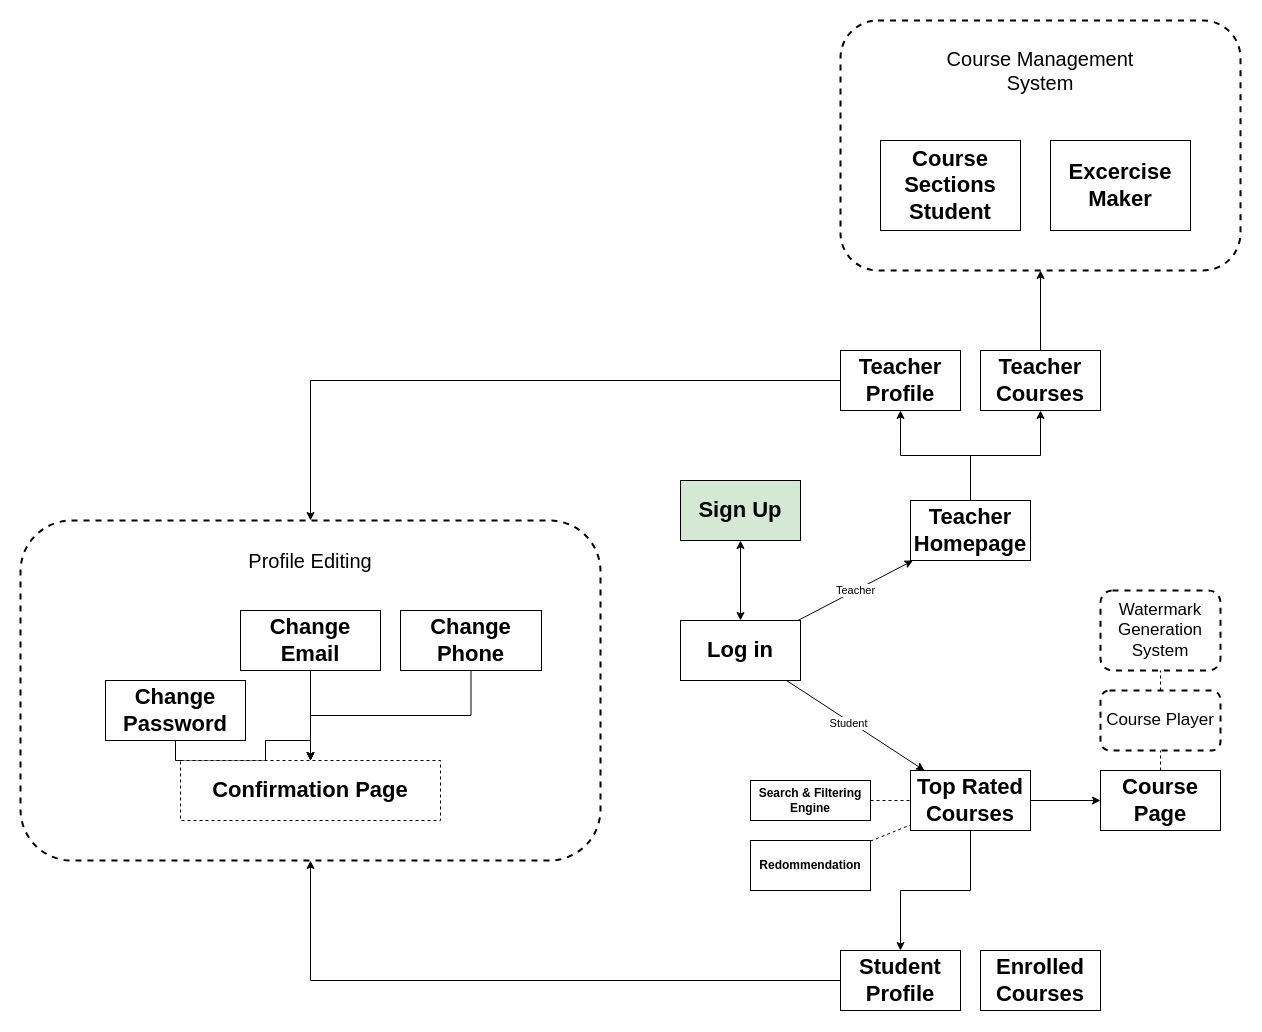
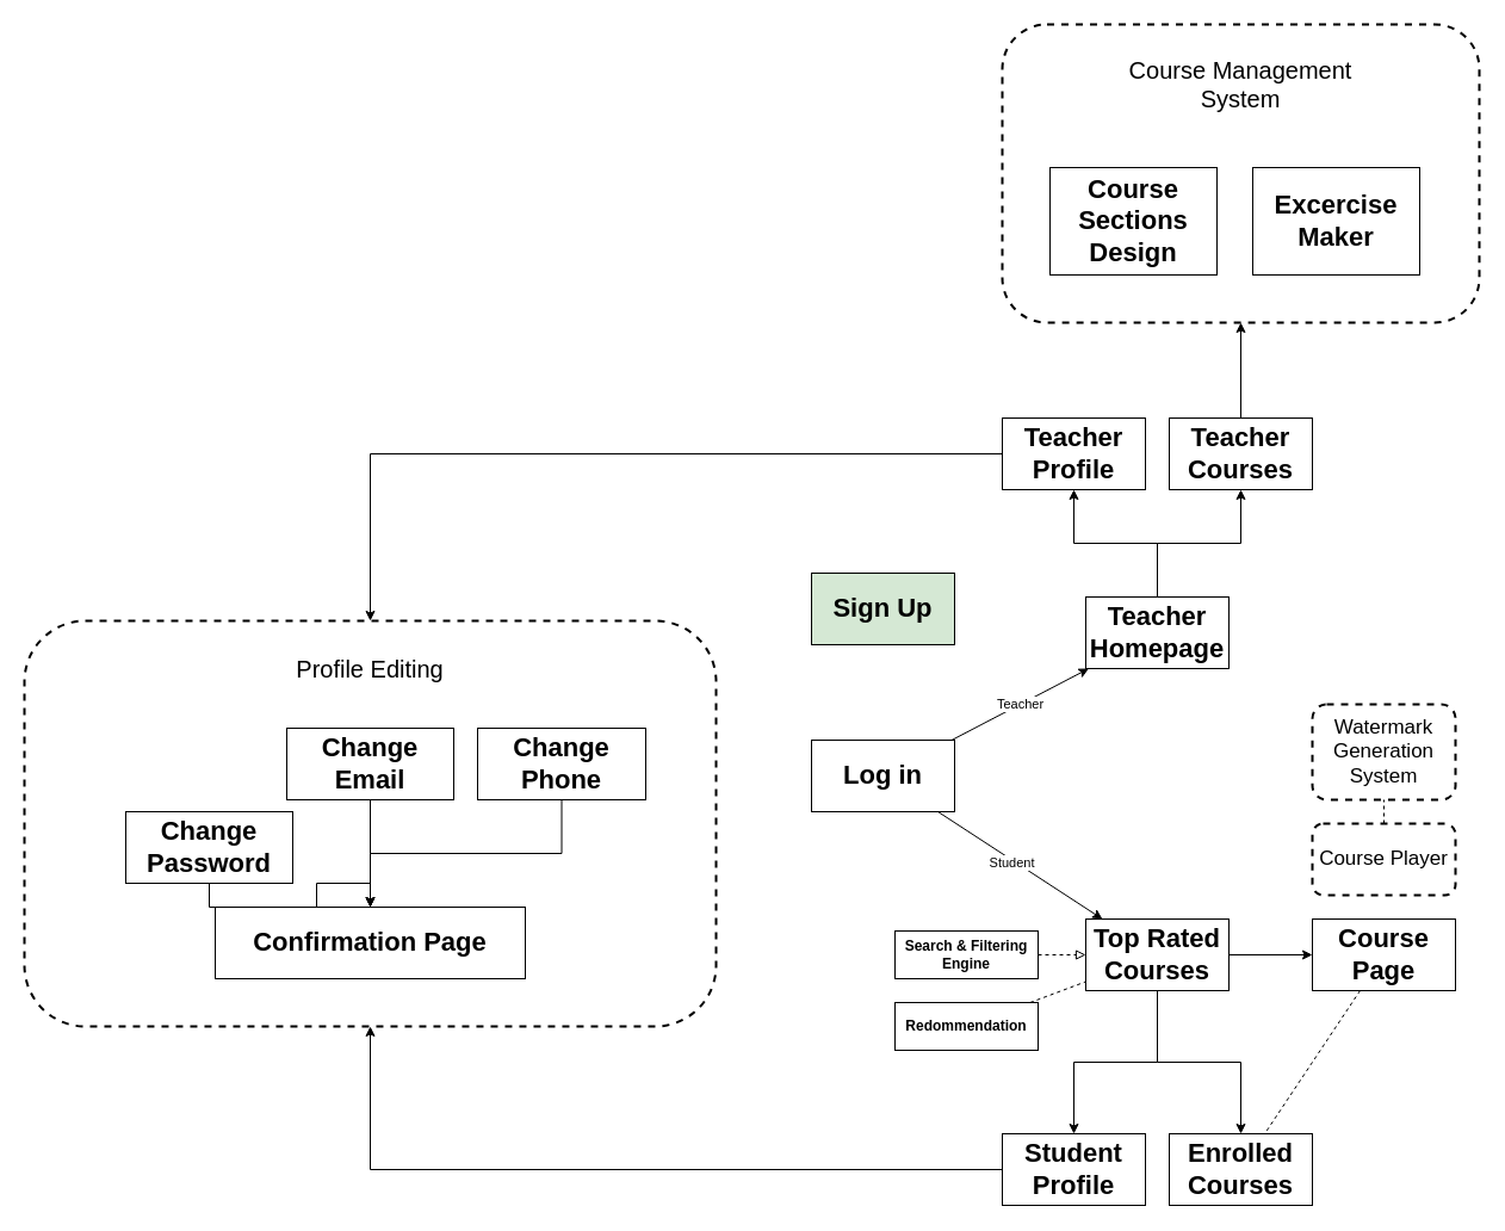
  <mxCell id="0" />
  <mxCell id="1" parent="0" />
  <mxCell id="2" value="" style="rounded=1;whiteSpace=wrap;html=1;strokeWidth=2;dashed=1;fontStyle=0;fillColor=none;fontSize=13;" vertex="1" parent="1"><mxGeometry x="20" y="520" width="580" height="340" as="geometry" /></mxCell>
  <mxCell id="3" value="&lt;b style=&quot;font-size: 22px;&quot;&gt;Log in&lt;/b&gt;" style="rounded=0;whiteSpace=wrap;html=1;" vertex="1" parent="1"><mxGeometry x="680" y="620" width="120" height="60" as="geometry" /></mxCell>
  <mxCell id="4" value="&lt;b style=&quot;font-size: 22px;&quot;&gt;Sign Up&lt;/b&gt;" style="rounded=0;whiteSpace=wrap;html=1;fillColor=#d5e8d4;" vertex="1" parent="1"><mxGeometry x="680" y="480" width="120" height="60" as="geometry" /></mxCell>
  <mxCell id="5" style="edgeStyle=orthogonalEdgeStyle;rounded=0;orthogonalLoop=1;jettySize=auto;html=1;" edge="1" parent="1" source="7" target="2"><mxGeometry relative="1" as="geometry" /></mxCell>
  <mxCell id="6" style="rounded=0;orthogonalLoop=1;jettySize=auto;html=1;" edge="1" parent="1" source="23" target="41"><mxGeometry relative="1" as="geometry" /></mxCell>
  <mxCell id="7" value="&lt;b style=&quot;font-size: 22px;&quot;&gt;Teacher Profile&lt;/b&gt;" style="rounded=0;whiteSpace=wrap;html=1;" vertex="1" parent="1"><mxGeometry x="840" y="350" width="120" height="60" as="geometry" /></mxCell>
  <mxCell id="8" style="edgeStyle=orthogonalEdgeStyle;rounded=0;orthogonalLoop=1;jettySize=auto;html=1;" edge="1" parent="1" source="9" target="2"><mxGeometry relative="1" as="geometry" /></mxCell>
  <mxCell id="9" value="&lt;b style=&quot;font-size: 22px;&quot;&gt;Student Profile&lt;/b&gt;" style="rounded=0;whiteSpace=wrap;html=1;" vertex="1" parent="1"><mxGeometry x="840" y="950" width="120" height="60" as="geometry" /></mxCell>
  <mxCell id="10" style="edgeStyle=orthogonalEdgeStyle;rounded=0;orthogonalLoop=1;jettySize=auto;html=1;" edge="1" parent="1" source="12" target="7"><mxGeometry relative="1" as="geometry" /></mxCell>
  <mxCell id="11" style="edgeStyle=orthogonalEdgeStyle;rounded=0;orthogonalLoop=1;jettySize=auto;html=1;" edge="1" parent="1" source="12" target="23"><mxGeometry relative="1" as="geometry" /></mxCell>
  <mxCell id="12" value="&lt;b style=&quot;font-size: 22px;&quot;&gt;Teacher Homepage&lt;/b&gt;" style="rounded=0;whiteSpace=wrap;html=1;" vertex="1" parent="1"><mxGeometry x="910" y="500" width="120" height="60" as="geometry" /></mxCell>
  <mxCell id="13" style="edgeStyle=orthogonalEdgeStyle;rounded=0;orthogonalLoop=1;jettySize=auto;html=1;" edge="1" parent="1" source="16" target="9"><mxGeometry relative="1" as="geometry" /></mxCell>
+ <mxCell id="14" style="edgeStyle=orthogonalEdgeStyle;rounded=0;orthogonalLoop=1;jettySize=auto;html=1;" edge="1" parent="1" source="16" target="22"><mxGeometry relative="1" as="geometry" /></mxCell>
  <mxCell id="15" style="rounded=0;orthogonalLoop=1;jettySize=auto;html=1;" edge="1" parent="1" source="16" target="24"><mxGeometry relative="1" as="geometry" /></mxCell>
  <mxCell id="16" value="&lt;span style=&quot;font-size: 22px;&quot;&gt;&lt;b&gt;Top Rated Courses&lt;/b&gt;&lt;/span&gt;" style="rounded=0;whiteSpace=wrap;html=1;" vertex="1" parent="1"><mxGeometry x="910" y="770" width="120" height="60" as="geometry" /></mxCell>
  <mxCell id="17" value="" style="endArrow=classic;html=1;rounded=0;" edge="1" parent="1" source="3" target="12"><mxGeometry width="50" height="50" relative="1" as="geometry"><mxPoint x="900" y="760" as="sourcePoint" /><mxPoint x="950" y="710" as="targetPoint" /></mxGeometry></mxCell>
  <mxCell id="18" value="Teacher" style="edgeLabel;html=1;align=center;verticalAlign=middle;resizable=0;points=[];" vertex="1" connectable="0" parent="17"><mxGeometry x="0.006" y="1" relative="1" as="geometry"><mxPoint as="offset" /></mxGeometry></mxCell>
  <mxCell id="19" value="" style="endArrow=classic;html=1;rounded=0;" edge="1" parent="1" source="3" target="16"><mxGeometry width="50" height="50" relative="1" as="geometry"><mxPoint x="830" y="730" as="sourcePoint" /><mxPoint x="880" y="680" as="targetPoint" /></mxGeometry></mxCell>
  <mxCell id="20" value="Student" style="edgeLabel;html=1;align=center;verticalAlign=middle;resizable=0;points=[];" vertex="1" connectable="0" parent="19"><mxGeometry x="-0.091" y="-2" relative="1" as="geometry"><mxPoint as="offset" /></mxGeometry></mxCell>
- <mxCell id="21" value="" style="endArrow=classic;startArrow=classic;html=1;rounded=0;" edge="1" parent="1" source="3" target="4"><mxGeometry width="50" height="50" relative="1" as="geometry"><mxPoint x="740" y="599.289" as="sourcePoint" /><mxPoint x="740" y="549.289" as="targetPoint" /></mxGeometry></mxCell>
  <mxCell id="22" value="&lt;b style=&quot;font-size: 22px;&quot;&gt;Enrolled Courses&lt;/b&gt;" style="rounded=0;whiteSpace=wrap;html=1;" vertex="1" parent="1"><mxGeometry x="980" y="950" width="120" height="60" as="geometry" /></mxCell>
  <mxCell id="23" value="&lt;b style=&quot;font-size: 22px;&quot;&gt;Teacher&lt;/b&gt;&lt;div&gt;&lt;b style=&quot;font-size: 22px;&quot;&gt;Courses&lt;/b&gt;&lt;/div&gt;" style="rounded=0;whiteSpace=wrap;html=1;" vertex="1" parent="1"><mxGeometry x="980" y="350" width="120" height="60" as="geometry" /></mxCell>
  <mxCell id="24" value="&lt;span style=&quot;font-size: 22px;&quot;&gt;&lt;b&gt;Course Page&lt;/b&gt;&lt;/span&gt;" style="rounded=0;whiteSpace=wrap;html=1;" vertex="1" parent="1"><mxGeometry x="1100" y="770" width="120" height="60" as="geometry" /></mxCell>
  <mxCell id="25" value="&lt;span&gt;&lt;font style=&quot;font-size: 17px;&quot;&gt;Course Player&lt;/font&gt;&lt;/span&gt;" style="rounded=1;whiteSpace=wrap;html=1;strokeWidth=2;dashed=1;fontStyle=0" vertex="1" parent="1"><mxGeometry x="1100" y="690" width="120" height="60" as="geometry" /></mxCell>
  <mxCell id="26" value="&lt;span&gt;&lt;font style=&quot;font-size: 17px;&quot;&gt;Watermark&lt;/font&gt;&lt;/span&gt;&lt;div&gt;&lt;span&gt;&lt;font style=&quot;font-size: 17px;&quot;&gt;Generation&lt;/font&gt;&lt;/span&gt;&lt;/div&gt;&lt;div&gt;&lt;span&gt;&lt;font style=&quot;font-size: 17px;&quot;&gt;System&lt;/font&gt;&lt;/span&gt;&lt;/div&gt;" style="rounded=1;whiteSpace=wrap;html=1;strokeWidth=2;dashed=1;fontStyle=0" vertex="1" parent="1"><mxGeometry x="1100" y="590" width="120" height="80" as="geometry" /></mxCell>
  <mxCell id="27" value="" style="endArrow=none;dashed=1;html=1;strokeWidth=1;rounded=0;" edge="1" parent="1" source="25" target="26"><mxGeometry width="50" height="50" relative="1" as="geometry"><mxPoint x="1020" y="750" as="sourcePoint" /><mxPoint x="1070" y="700" as="targetPoint" /></mxGeometry></mxCell>
- <mxCell id="28" value="" style="endArrow=none;dashed=1;html=1;strokeWidth=1;rounded=0;" edge="1" parent="1" source="24" target="25"><mxGeometry width="50" height="50" relative="1" as="geometry"><mxPoint x="1160" y="650" as="sourcePoint" /><mxPoint x="1160" y="600" as="targetPoint" /></mxGeometry></mxCell>
+ <mxCell id="28" value="" style="endArrow=none;dashed=1;html=1;strokeWidth=1;rounded=0;" edge="1" parent="1" source="24" target="22"><mxGeometry width="50" height="50" relative="1" as="geometry"><mxPoint x="1160" y="650" as="sourcePoint" /><mxPoint x="1160" y="600" as="targetPoint" /></mxGeometry></mxCell>
  <mxCell id="29" style="edgeStyle=orthogonalEdgeStyle;rounded=0;orthogonalLoop=1;jettySize=auto;html=1;" edge="1" parent="1" source="30" target="40"><mxGeometry relative="1" as="geometry" /></mxCell>
  <mxCell id="30" value="&lt;b style=&quot;font-size: 22px;&quot;&gt;Change&lt;/b&gt;&lt;div&gt;&lt;b style=&quot;font-size: 22px;&quot;&gt;Password&lt;/b&gt;&lt;/div&gt;" style="rounded=0;whiteSpace=wrap;html=1;" vertex="1" parent="1"><mxGeometry x="105" y="680" width="140" height="60" as="geometry" /></mxCell>
  <mxCell id="31" style="rounded=0;orthogonalLoop=1;jettySize=auto;html=1;endArrow=none;endFill=0;dashed=1;" edge="1" parent="1" source="32" target="16"><mxGeometry relative="1" as="geometry" /></mxCell>
- <mxCell id="32" value="&lt;b style=&quot;&quot;&gt;&lt;font style=&quot;font-size: 12px;&quot;&gt;Redommendation&lt;/font&gt;&lt;/b&gt;" style="rounded=0;whiteSpace=wrap;html=1;" vertex="1" parent="1"><mxGeometry x="750" y="840" width="120" height="50" as="geometry" /></mxCell>
- <mxCell id="33" style="rounded=0;orthogonalLoop=1;jettySize=auto;html=1;endArrow=none;endFill=0;dashed=1;" edge="1" parent="1" source="34" target="16"><mxGeometry relative="1" as="geometry" /></mxCell>
+ <mxCell id="32" value="&lt;b style=&quot;&quot;&gt;&lt;font style=&quot;font-size: 12px;&quot;&gt;Redommendation&lt;/font&gt;&lt;/b&gt;" style="rounded=0;whiteSpace=wrap;html=1;" vertex="1" parent="1"><mxGeometry x="750" y="840" width="120" height="40" as="geometry" /></mxCell>
+ <mxCell id="33" style="rounded=0;orthogonalLoop=1;jettySize=auto;html=1;endArrow=block;endFill=0;dashed=1;" edge="1" parent="1" source="34" target="16"><mxGeometry relative="1" as="geometry" /></mxCell>
  <mxCell id="34" value="&lt;b style=&quot;&quot;&gt;&lt;font style=&quot;font-size: 12px;&quot;&gt;Search &amp;amp; Filtering Engine&lt;/font&gt;&lt;/b&gt;" style="rounded=0;whiteSpace=wrap;html=1;" vertex="1" parent="1"><mxGeometry x="750" y="780" width="120" height="40" as="geometry" /></mxCell>
  <mxCell id="35" style="edgeStyle=orthogonalEdgeStyle;rounded=0;orthogonalLoop=1;jettySize=auto;html=1;" edge="1" parent="1" source="36" target="40"><mxGeometry relative="1" as="geometry" /></mxCell>
  <mxCell id="36" value="&lt;span style=&quot;font-size: 22px;&quot;&gt;&lt;b&gt;Change&lt;/b&gt;&lt;/span&gt;&lt;div&gt;&lt;span style=&quot;font-size: 22px;&quot;&gt;&lt;b&gt;Email&lt;/b&gt;&lt;/span&gt;&lt;/div&gt;" style="rounded=0;whiteSpace=wrap;html=1;" vertex="1" parent="1"><mxGeometry x="240" y="610" width="140" height="60" as="geometry" /></mxCell>
  <mxCell id="37" value="Profile Editing" style="text;html=1;align=center;verticalAlign=middle;whiteSpace=wrap;rounded=0;fontSize=20;" vertex="1" parent="1"><mxGeometry x="200" y="530" width="220" height="60" as="geometry" /></mxCell>
  <mxCell id="38" style="edgeStyle=orthogonalEdgeStyle;rounded=0;orthogonalLoop=1;jettySize=auto;html=1;" edge="1" parent="1" source="39" target="40"><mxGeometry relative="1" as="geometry" /></mxCell>
  <mxCell id="39" value="&lt;span style=&quot;font-size: 22px;&quot;&gt;&lt;b&gt;Change&lt;/b&gt;&lt;/span&gt;&lt;div&gt;&lt;span style=&quot;font-size: 22px;&quot;&gt;&lt;b&gt;Phone&lt;/b&gt;&lt;/span&gt;&lt;/div&gt;" style="rounded=0;whiteSpace=wrap;html=1;" vertex="1" parent="1"><mxGeometry x="400" y="610" width="141" height="60" as="geometry" /></mxCell>
- <mxCell id="40" value="&lt;span style=&quot;font-size: 22px;&quot;&gt;&lt;b&gt;Confirmation Page&lt;/b&gt;&lt;/span&gt;" style="rounded=0;whiteSpace=wrap;html=1;dashed=1;" vertex="1" parent="1"><mxGeometry x="180" y="760" width="260" height="60" as="geometry" /></mxCell>
+ <mxCell id="40" value="&lt;span style=&quot;font-size: 22px;&quot;&gt;&lt;b&gt;Confirmation Page&lt;/b&gt;&lt;/span&gt;" style="rounded=0;whiteSpace=wrap;html=1;" vertex="1" parent="1"><mxGeometry x="180" y="760" width="260" height="60" as="geometry" /></mxCell>
  <mxCell id="41" value="" style="rounded=1;whiteSpace=wrap;html=1;strokeWidth=2;dashed=1;fontStyle=0;fillColor=none;fontSize=13;" vertex="1" parent="1"><mxGeometry x="840" y="20" width="400" height="250" as="geometry" /></mxCell>
- <mxCell id="42" value="&lt;span style=&quot;font-size: 22px;&quot;&gt;&lt;b&gt;Course Sections Student&lt;/b&gt;&lt;/span&gt;" style="rounded=0;whiteSpace=wrap;html=1;" vertex="1" parent="1"><mxGeometry x="880" y="140" width="140" height="90" as="geometry" /></mxCell>
+ <mxCell id="42" value="&lt;span style=&quot;font-size: 22px;&quot;&gt;&lt;b&gt;Course Sections Design&lt;/b&gt;&lt;/span&gt;" style="rounded=0;whiteSpace=wrap;html=1;" vertex="1" parent="1"><mxGeometry x="880" y="140" width="140" height="90" as="geometry" /></mxCell>
  <mxCell id="43" value="&lt;span style=&quot;font-size: 22px;&quot;&gt;&lt;b&gt;Excercise Maker&lt;/b&gt;&lt;/span&gt;" style="rounded=0;whiteSpace=wrap;html=1;" vertex="1" parent="1"><mxGeometry x="1050" y="140" width="140" height="90" as="geometry" /></mxCell>
  <mxCell id="44" value="Course Management System" style="text;html=1;align=center;verticalAlign=middle;whiteSpace=wrap;rounded=0;fontSize=20;" vertex="1" parent="1"><mxGeometry x="930" y="40" width="220" height="60" as="geometry" /></mxCell>
